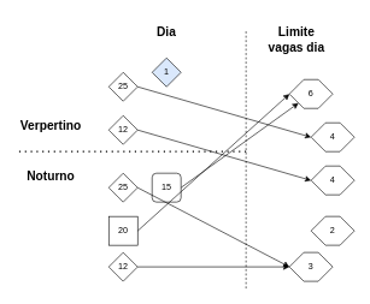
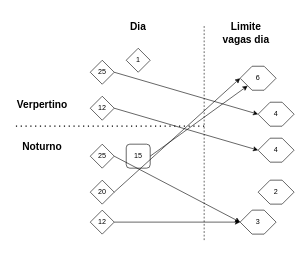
  <mxCell id="0" />
  <mxCell id="1" parent="0" />
- <mxCell id="2" value="1" style="rhombus;whiteSpace=wrap;html=1;fillColor=#dae8fc;" vertex="1" parent="1"><mxGeometry x="210" y="80" width="40" height="40" as="geometry" /></mxCell>
+ <mxCell id="2" value="1" style="rhombus;whiteSpace=wrap;html=1;" vertex="1" parent="1"><mxGeometry x="210" y="80" width="40" height="40" as="geometry" /></mxCell>
  <mxCell id="3" value="25" style="rhombus;whiteSpace=wrap;html=1;" vertex="1" parent="1"><mxGeometry x="150" y="100" width="40" height="40" as="geometry" /></mxCell>
  <mxCell id="4" value="6" style="shape=hexagon;perimeter=hexagonPerimeter2;whiteSpace=wrap;html=1;fixedSize=1;" vertex="1" parent="1"><mxGeometry x="400" y="110" width="60" height="40" as="geometry" /></mxCell>
  <mxCell id="5" value="4" style="shape=hexagon;perimeter=hexagonPerimeter2;whiteSpace=wrap;html=1;fixedSize=1;" vertex="1" parent="1"><mxGeometry x="430" y="170" width="60" height="40" as="geometry" /></mxCell>
  <mxCell id="6" value="" style="endArrow=none;dashed=1;html=1;dashPattern=1 3;strokeWidth=2;rounded=0;" edge="1" parent="1"><mxGeometry width="50" height="50" relative="1" as="geometry"><mxPoint x="340" y="210" as="sourcePoint" /><mxPoint x="20" y="210" as="targetPoint" /></mxGeometry></mxCell>
  <mxCell id="7" value="" style="endArrow=none;dashed=1;html=1;rounded=0;" edge="1" parent="1"><mxGeometry width="50" height="50" relative="1" as="geometry"><mxPoint x="340" y="400" as="sourcePoint" /><mxPoint x="340" y="40" as="targetPoint" /></mxGeometry></mxCell>
  <mxCell id="8" value="Verpertino" style="text;html=1;strokeColor=none;fillColor=none;align=center;verticalAlign=middle;whiteSpace=wrap;rounded=0;fontStyle=1;fontSize=17;" vertex="1" parent="1"><mxGeometry x="20" y="150" width="100" height="50" as="geometry" /></mxCell>
  <mxCell id="9" value="Noturno" style="text;html=1;strokeColor=none;fillColor=none;align=center;verticalAlign=middle;whiteSpace=wrap;rounded=0;fontStyle=1;fontSize=17;" vertex="1" parent="1"><mxGeometry x="20" y="220" width="100" height="50" as="geometry" /></mxCell>
  <mxCell id="10" value="12" style="rhombus;whiteSpace=wrap;html=1;" vertex="1" parent="1"><mxGeometry x="150" y="160" width="40" height="40" as="geometry" /></mxCell>
  <mxCell id="11" value="Limite vagas dia" style="text;html=1;strokeColor=none;fillColor=none;align=center;verticalAlign=middle;whiteSpace=wrap;rounded=0;fontStyle=1;fontSize=17;" vertex="1" parent="1"><mxGeometry x="360" y="30" width="100" height="50" as="geometry" /></mxCell>
  <mxCell id="12" value="Dia" style="text;html=1;strokeColor=none;fillColor=none;align=center;verticalAlign=middle;whiteSpace=wrap;rounded=0;fontStyle=1;fontSize=17;" vertex="1" parent="1"><mxGeometry x="180" y="20" width="100" height="50" as="geometry" /></mxCell>
  <mxCell id="13" value="4" style="shape=hexagon;perimeter=hexagonPerimeter2;whiteSpace=wrap;html=1;fixedSize=1;size=20;" vertex="1" parent="1"><mxGeometry x="430" y="230" width="60" height="40" as="geometry" /></mxCell>
  <mxCell id="14" value="2" style="shape=hexagon;perimeter=hexagonPerimeter2;whiteSpace=wrap;html=1;fixedSize=1;size=20;" vertex="1" parent="1"><mxGeometry x="430" y="300" width="60" height="40" as="geometry" /></mxCell>
  <mxCell id="15" value="" style="endArrow=classic;html=1;rounded=0;fontSize=17;entryX=0;entryY=0.5;entryDx=0;entryDy=0;exitX=1;exitY=0.5;exitDx=0;exitDy=0;" edge="1" parent="1" source="3" target="5"><mxGeometry width="50" height="50" relative="1" as="geometry"><mxPoint x="260" y="110" as="sourcePoint" /><mxPoint x="410" y="140" as="targetPoint" /></mxGeometry></mxCell>
  <mxCell id="16" value="" style="endArrow=classic;html=1;rounded=0;fontSize=17;entryX=0;entryY=0.5;entryDx=0;entryDy=0;exitX=1;exitY=0.5;exitDx=0;exitDy=0;" edge="1" parent="1" source="10" target="13"><mxGeometry width="50" height="50" relative="1" as="geometry"><mxPoint x="200" y="130" as="sourcePoint" /><mxPoint x="440" y="200" as="targetPoint" /></mxGeometry></mxCell>
  <mxCell id="17" value="15" style="whiteSpace=wrap;html=1;rounded=1;" vertex="1" parent="1"><mxGeometry x="210" y="240" width="40" height="40" as="geometry" /></mxCell>
- <mxCell id="18" value="20" style="whiteSpace=wrap;html=1;rounded=0;" vertex="1" parent="1"><mxGeometry x="150" y="300" width="40" height="40" as="geometry" /></mxCell>
+ <mxCell id="18" value="20" style="rhombus;whiteSpace=wrap;html=1;" vertex="1" parent="1"><mxGeometry x="150" y="300" width="40" height="40" as="geometry" /></mxCell>
  <mxCell id="19" value="12" style="rhombus;whiteSpace=wrap;html=1;" vertex="1" parent="1"><mxGeometry x="150" y="350" width="40" height="40" as="geometry" /></mxCell>
  <mxCell id="20" value="3" style="shape=hexagon;perimeter=hexagonPerimeter2;whiteSpace=wrap;html=1;fixedSize=1;size=20;" vertex="1" parent="1"><mxGeometry x="400" y="350" width="60" height="40" as="geometry" /></mxCell>
  <mxCell id="21" value="" style="endArrow=classic;html=1;rounded=0;fontSize=17;exitX=1;exitY=0.5;exitDx=0;exitDy=0;" edge="1" parent="1" source="17" target="4"><mxGeometry width="50" height="50" relative="1" as="geometry"><mxPoint x="200" y="190" as="sourcePoint" /><mxPoint x="410" y="210" as="targetPoint" /></mxGeometry></mxCell>
  <mxCell id="22" value="" style="endArrow=classic;html=1;rounded=0;fontSize=17;exitX=1;exitY=0.5;exitDx=0;exitDy=0;" edge="1" parent="1" source="18"><mxGeometry width="50" height="50" relative="1" as="geometry"><mxPoint x="260" y="270" as="sourcePoint" /><mxPoint x="400" y="130" as="targetPoint" /></mxGeometry></mxCell>
  <mxCell id="23" value="" style="endArrow=classic;html=1;rounded=0;fontSize=17;exitX=1;exitY=0.5;exitDx=0;exitDy=0;entryX=0;entryY=0.5;entryDx=0;entryDy=0;" edge="1" parent="1" source="19" target="20"><mxGeometry width="50" height="50" relative="1" as="geometry"><mxPoint x="260" y="270" as="sourcePoint" /><mxPoint x="446.667" y="323.333" as="targetPoint" /></mxGeometry></mxCell>
  <mxCell id="24" value="25" style="rhombus;whiteSpace=wrap;html=1;" vertex="1" parent="1"><mxGeometry x="150" y="240" width="40" height="40" as="geometry" /></mxCell>
  <mxCell id="25" value="" style="endArrow=classic;html=1;rounded=0;fontSize=17;exitX=1;exitY=0.5;exitDx=0;exitDy=0;" edge="1" parent="1" source="24"><mxGeometry width="50" height="50" relative="1" as="geometry"><mxPoint x="200" y="190" as="sourcePoint" /><mxPoint x="400" y="370" as="targetPoint" /></mxGeometry></mxCell>
